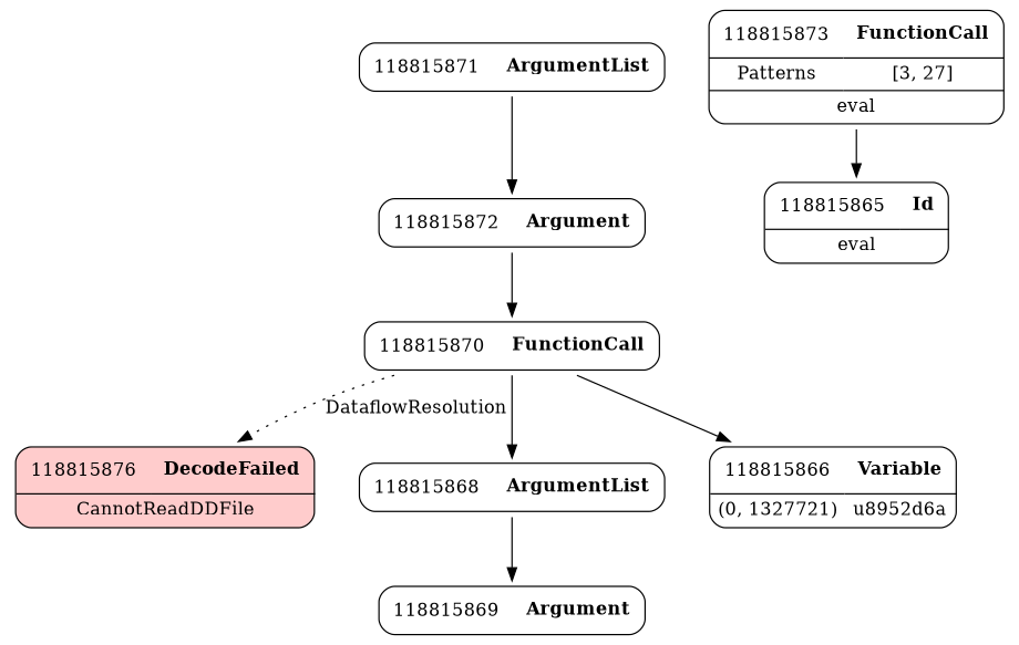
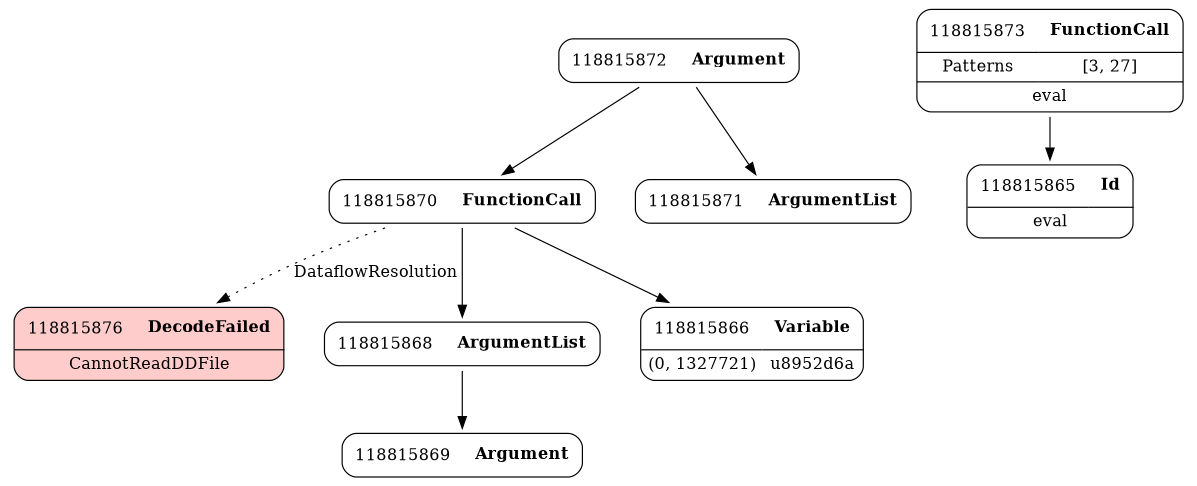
  digraph {
    node [shape=none]
    edge [weight=2]
    n1 [label=<<TABLE border='1' cellspacing='0' cellpadding='10' style='rounded' bgcolor='#FFCCCC' ><TR><TD border='0'>118815876</TD><TD border='0'><B>DecodeFailed</B></TD></TR><HR/><TR><TD border='0' cellpadding='5' colspan='2'>CannotReadDDFile</TD></TR></TABLE>>]
    n2 [label=<<TABLE border='1' cellspacing='0' cellpadding='10' style='rounded' ><TR><TD border='0'>118815872</TD><TD border='0'><B>Argument</B></TD></TR></TABLE>>]
    n3 [label=<<TABLE border='1' cellspacing='0' cellpadding='10' style='rounded' ><TR><TD border='0'>118815870</TD><TD border='0'><B>FunctionCall</B></TD></TR></TABLE>>]
    n4 [label=<<TABLE border='1' cellspacing='0' cellpadding='10' style='rounded' ><TR><TD border='0'>118815868</TD><TD border='0'><B>ArgumentList</B></TD></TR></TABLE>>]
    n5 [label=<<TABLE border='1' cellspacing='0' cellpadding='10' style='rounded' ><TR><TD border='0'>118815866</TD><TD border='0'><B>Variable</B></TD></TR><HR/><TR><TD border='0' cellpadding='5'>(0, 1327721)</TD><TD border='0' cellpadding='5'>u8952d6a</TD></TR></TABLE>>]
    n6 [label=<<TABLE border='1' cellspacing='0' cellpadding='10' style='rounded' ><TR><TD border='0'>118815869</TD><TD border='0'><B>Argument</B></TD></TR></TABLE>>]
    n7 [label=<<TABLE border='1' cellspacing='0' cellpadding='10' style='rounded' ><TR><TD border='0'>118815873</TD><TD border='0'><B>FunctionCall</B></TD></TR><HR/><TR><TD border='0' cellpadding='5'>Patterns</TD><TD border='0' cellpadding='5'>[3, 27]</TD></TR><HR/><TR><TD border='0' cellpadding='5' colspan='2'>eval</TD></TR></TABLE>>]
    n8 [label=<<TABLE border='1' cellspacing='0' cellpadding='10' style='rounded' ><TR><TD border='0'>118815865</TD><TD border='0'><B>Id</B></TD></TR><HR/><TR><TD border='0' cellpadding='5' colspan='2'>eval</TD></TR></TABLE>>]
    n9 [label=<<TABLE border='1' cellspacing='0' cellpadding='10' style='rounded' ><TR><TD border='0'>118815871</TD><TD border='0'><B>ArgumentList</B></TD></TR></TABLE>>]
    n2 -> n3
    n3 -> n1 [label=DataflowResolution style=dotted weight=""]
    n3 -> n4
    n3 -> n5
    n4 -> n6
    n7 -> n8
-   n9 -> n2
+   n2 -> n9
  }
